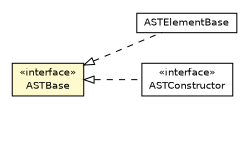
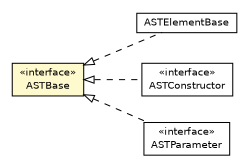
  digraph {
    nodesep=0.25
    rankdir=LR
    ranksep=0.5
    node [fontcolor=black fontname=Helvetica fontsize=10.0 shape=plaintext]
    edge [arrowtail=empty dir=back fontname=Helvetica fontsize=10 headport=p labelfontname=Helvetica labelfontsize=10 style=dashed tailport=p]
    n1 [label=<<table title="org.androidtransfuse.analysis.adapter.ASTElementBase" border="0" cellborder="1" cellspacing="0" cellpadding="2" port="p" href="./ASTElementBase.html"> 		<tr><td><table border="0" cellspacing="0" cellpadding="1"> <tr><td align="center" balign="center"> ASTElementBase </td></tr> 		</table></td></tr> 		</table>>]
    n2 [label=<<table title="org.androidtransfuse.analysis.adapter.ASTConstructor" border="0" cellborder="1" cellspacing="0" cellpadding="2" port="p" href="./ASTConstructor.html"> 		<tr><td><table border="0" cellspacing="0" cellpadding="1"> <tr><td align="center" balign="center"> &#171;interface&#187; </td></tr> <tr><td align="center" balign="center"> ASTConstructor </td></tr> 		</table></td></tr> 		</table>>]
    n3 [label=<<table title="org.androidtransfuse.analysis.adapter.ASTBase" border="0" cellborder="1" cellspacing="0" cellpadding="2" port="p" bgcolor="lemonChiffon" href="./ASTBase.html"> 		<tr><td><table border="0" cellspacing="0" cellpadding="1"> <tr><td align="center" balign="center"> &#171;interface&#187; </td></tr> <tr><td align="center" balign="center"> ASTBase </td></tr> 		</table></td></tr> 		</table>>]
+   n4 [label=<<table title="org.androidtransfuse.analysis.adapter.ASTParameter" border="0" cellborder="1" cellspacing="0" cellpadding="2" port="p" href="./ASTParameter.html"> 		<tr><td><table border="0" cellspacing="0" cellpadding="1"> <tr><td align="center" balign="center"> &#171;interface&#187; </td></tr> <tr><td align="center" balign="center"> ASTParameter </td></tr> 		</table></td></tr> 		</table>>]
    n3 -> n1
    n3 -> n2
+   n3 -> n4
  }
